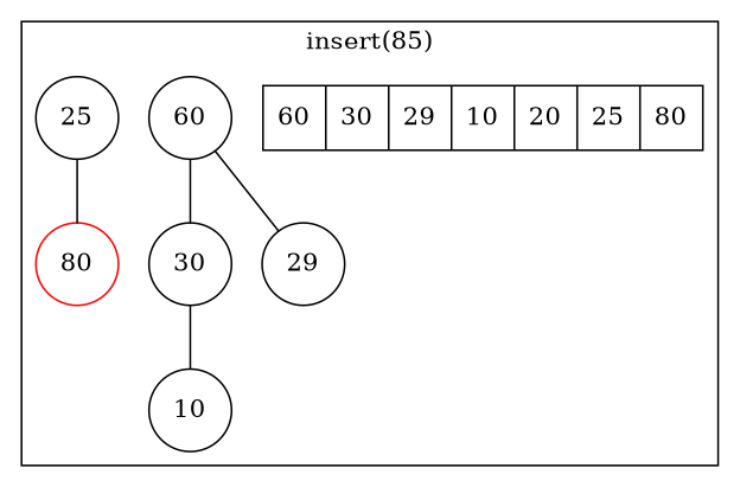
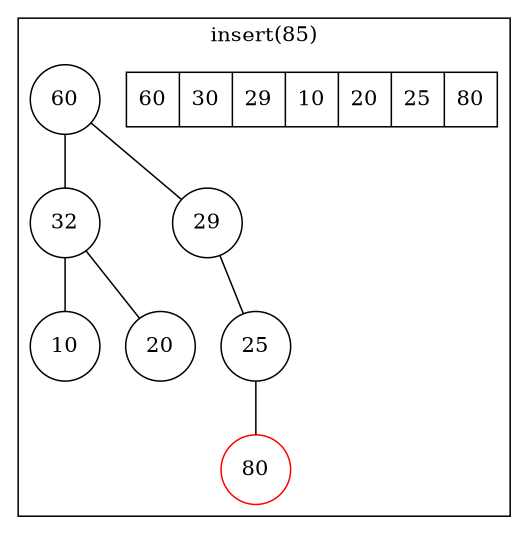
  digraph {
    node [shape=circle]
    edge [arrowhead=none]
    n1 [label="60|30|29|10|20|25|80" shape=record]
    60
-   30
+   30 [label=32]
    29
    10
+   20
    25
    80 [color=red]
    subgraph cluster_1 {
      label="insert(85)"
      n1
      60
      30
      29
      10
+     20
      25
      80
    }
    60 -> 30
    60 -> 29
    30 -> 10
+   30 -> 20
+   29 -> 25
    25 -> 80
  }
